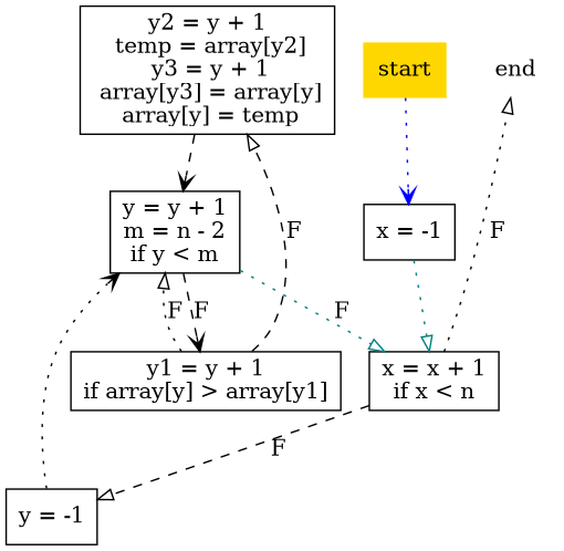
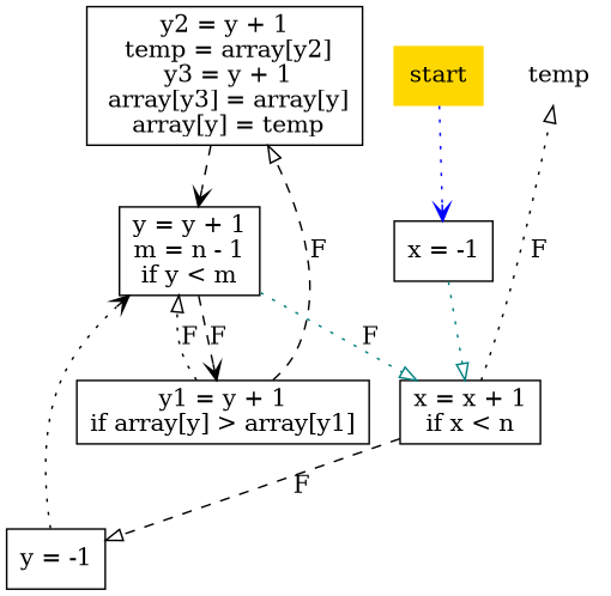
  digraph {
    node [shape=box]
    edge [arrowhead=onormal color=black style=dotted]
    n1 [label=<y2 = y + 1<br/> 	temp = array[y2]<br/> 	y3 = y + 1<br/> 	array[y3] = array[y]<br/> 	array[y] = temp>]
-   n2 [fillcolor=white label=end shape=plaintext style=filled]
-   n3 [label=<y = y + 1<br/>m = n - 2<br/>if y &lt; m>]
+   n2 [fillcolor=white label=temp shape=plaintext style=filled]
+   n3 [label=<y = y + 1<br/>m = n - 1<br/>if y &lt; m>]
    n4 [fillcolor=gold label=start shape=plaintext style=filled]
    n5 [label=<x = -1	>]
    n6 [label=<x = x + 1<br/>if x &lt; n>]
    n7 [label=<y = -1>]
    n8 [label=<y1 = y + 1<br/>if array[y] &gt; array[y1]>]
    subgraph sub_1 {
      rank=same
      n1
      n2
    }
    n1 -> n3 [arrowhead=vee style=dashed]
    n3 -> n6 [color=teal label=F]
    n3 -> n8 [arrowhead=vee label=F style=dashed]
    n4 -> n5 [arrowhead=vee color=blue]
    n5 -> n6 [color=teal]
    n6 -> n2 [label=F]
    n6 -> n7 [label=F style=dashed]
    n7 -> n3 [arrowhead=vee]
    n8 -> n1 [label=F style=dashed]
    n8 -> n3 [label=F]
  }
